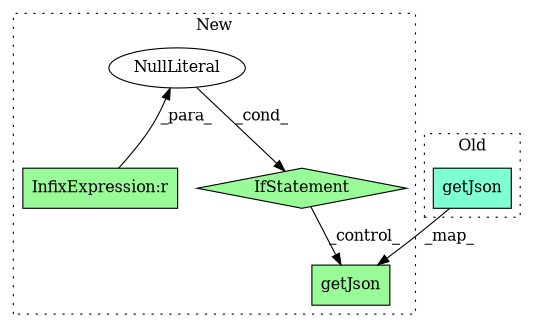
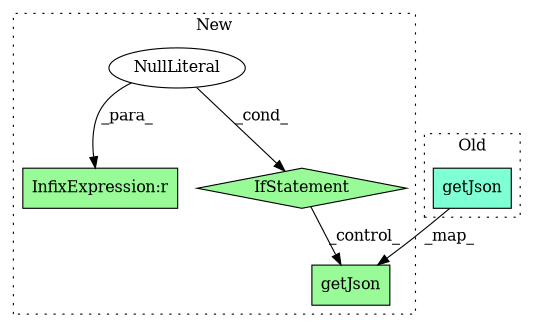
  digraph {
    node [a=32 fillcolor=palegreen l=9 shape=box style=filled]
    n1 [label=getJson s=26821]
    n2 [a=27 l=4 label="InfixExpression:r" s=26774]
    n3 [a=33 fillcolor=white l=4 label=NullLiteral s=26778 shape=ellipse]
    n4 [a=25 l=3 label=IfStatement s=26782 shape=diamond]
    n5 [fillcolor=aquamarine label=getJson s=26805]
    subgraph cluster_1 {
      label=New
      style=dotted
      n1
      n2
      n3
      n4
    }
    subgraph cluster_2 {
      label=Old
      style=dotted
      n5
    }
-   n2 -> n3 [label=_para_]
+   n3 -> n2 [label=_para_]
    n3 -> n4 [label=_cond_]
    n4 -> n1 [label=_control_]
    n5 -> n1 [label=_map_]
  }
